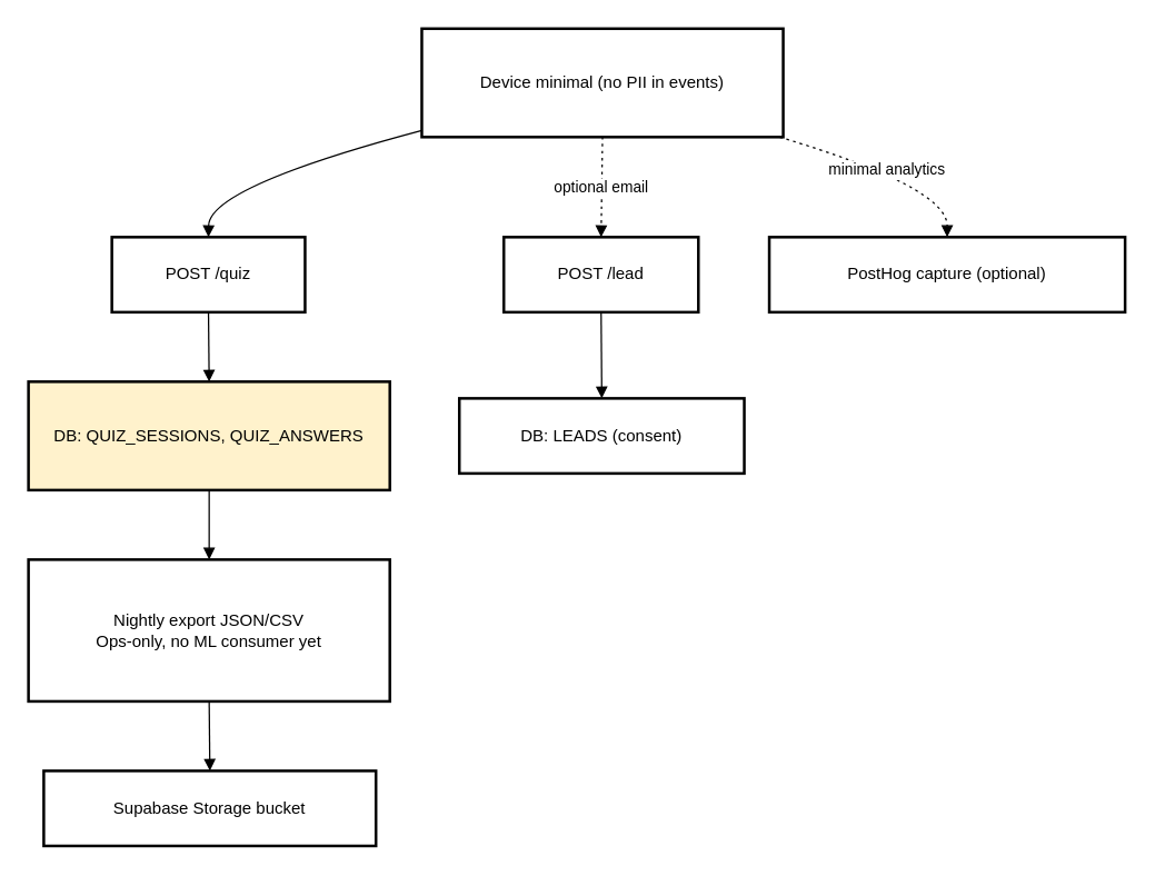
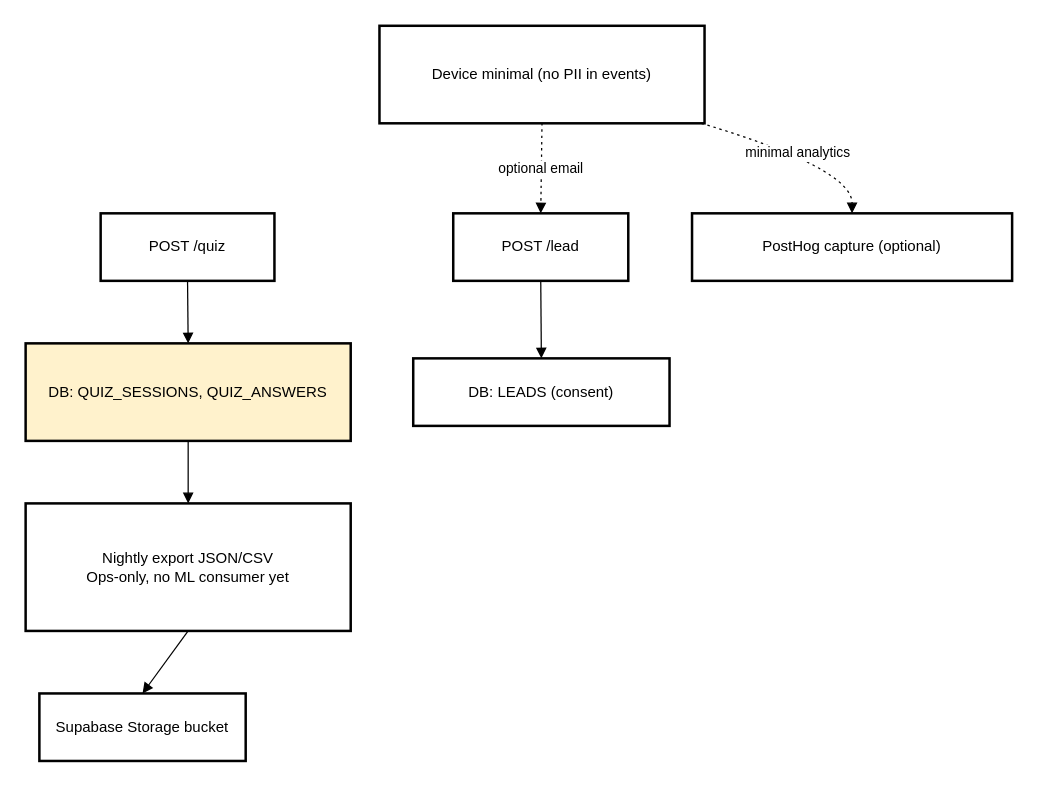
  <mxCell id="0" />
  <mxCell id="1" parent="0" />
  <mxCell id="2" value="Device minimal (no PII in events)" style="whiteSpace=wrap;strokeWidth=2;" vertex="1" parent="1"><mxGeometry x="303" y="20" width="260" height="78" as="geometry" /></mxCell>
  <mxCell id="3" value="POST /quiz" style="whiteSpace=wrap;strokeWidth=2;" vertex="1" parent="1"><mxGeometry x="80" y="170" width="139" height="54" as="geometry" /></mxCell>
  <mxCell id="4" value="DB: QUIZ_SESSIONS, QUIZ_ANSWERS" style="whiteSpace=wrap;strokeWidth=2;fillColor=#fff2cc;" vertex="1" parent="1"><mxGeometry x="20" y="274" width="260" height="78" as="geometry" /></mxCell>
  <mxCell id="5" value="POST /lead" style="whiteSpace=wrap;strokeWidth=2;" vertex="1" parent="1"><mxGeometry x="362" y="170" width="140" height="54" as="geometry" /></mxCell>
  <mxCell id="6" value="DB: LEADS (consent)" style="whiteSpace=wrap;strokeWidth=2;" vertex="1" parent="1"><mxGeometry x="330" y="286" width="205" height="54" as="geometry" /></mxCell>
  <mxCell id="7" value="Nightly export JSON/CSV&#10;Ops-only, no ML consumer yet" style="whiteSpace=wrap;strokeWidth=2;" vertex="1" parent="1"><mxGeometry x="20" y="402" width="260" height="102" as="geometry" /></mxCell>
- <mxCell id="8" value="Supabase Storage bucket" style="whiteSpace=wrap;strokeWidth=2;" vertex="1" parent="1"><mxGeometry x="31" y="554" width="239" height="54" as="geometry" /></mxCell>
+ <mxCell id="8" value="Supabase Storage bucket" style="whiteSpace=wrap;strokeWidth=2;" vertex="1" parent="1"><mxGeometry x="31" y="554" width="165" height="54" as="geometry" /></mxCell>
  <mxCell id="9" value="PostHog capture (optional)" style="whiteSpace=wrap;strokeWidth=2;" vertex="1" parent="1"><mxGeometry x="553" y="170" width="256" height="54" as="geometry" /></mxCell>
- <mxCell id="10" value="" style="curved=1;startArrow=none;endArrow=block;exitX=0;exitY=0.94;entryX=0.5;entryY=0.01;rounded=0;" edge="1" parent="1" source="2" target="3"><mxGeometry relative="1" as="geometry"><Array as="points"><mxPoint x="150" y="134" /></Array></mxGeometry></mxCell>
  <mxCell id="11" value="" style="curved=1;startArrow=none;endArrow=block;exitX=0.5;exitY=1.01;entryX=0.5;entryY=0.01;rounded=0;" edge="1" parent="1" source="3" target="4"><mxGeometry relative="1" as="geometry"><Array as="points" /></mxGeometry></mxCell>
  <mxCell id="12" value="optional email" style="curved=1;dashed=1;dashPattern=2 3;startArrow=none;endArrow=block;exitX=0.5;exitY=1;entryX=0.5;entryY=0.01;rounded=0;" edge="1" parent="1" source="2" target="5"><mxGeometry relative="1" as="geometry"><Array as="points" /></mxGeometry></mxCell>
  <mxCell id="13" value="" style="curved=1;startArrow=none;endArrow=block;exitX=0.5;exitY=1.01;entryX=0.5;entryY=0.01;rounded=0;" edge="1" parent="1" source="5" target="6"><mxGeometry relative="1" as="geometry"><Array as="points" /></mxGeometry></mxCell>
  <mxCell id="14" value="" style="curved=1;startArrow=none;endArrow=block;exitX=0.5;exitY=1.01;entryX=0.5;entryY=0;rounded=0;" edge="1" parent="1" source="4" target="7"><mxGeometry relative="1" as="geometry"><Array as="points" /></mxGeometry></mxCell>
  <mxCell id="15" value="" style="curved=1;startArrow=none;endArrow=block;exitX=0.5;exitY=1;entryX=0.5;entryY=0.01;rounded=0;" edge="1" parent="1" source="7" target="8"><mxGeometry relative="1" as="geometry"><Array as="points" /></mxGeometry></mxCell>
  <mxCell id="16" value="minimal analytics" style="curved=1;dashed=1;dashPattern=2 3;startArrow=none;endArrow=block;exitX=0.99;exitY=1;entryX=0.5;entryY=0.01;rounded=0;" edge="1" parent="1" source="2" target="9"><mxGeometry relative="1" as="geometry"><Array as="points"><mxPoint x="681" y="134" /></Array></mxGeometry></mxCell>
